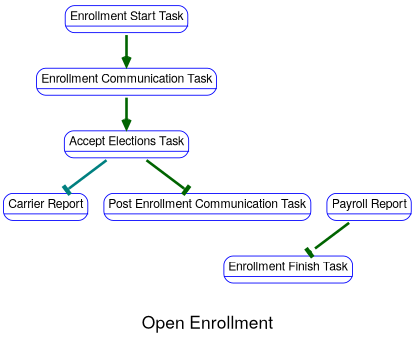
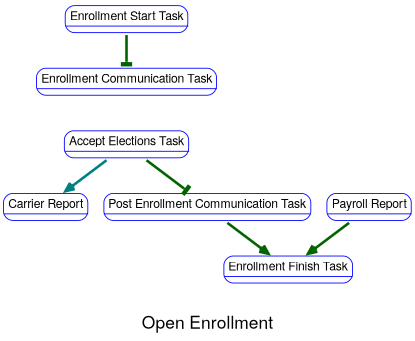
  digraph {
    fontname="Helvetica,Arial,sans-serif"
    fontsize=20
    label="Open Enrollment"
    rankdir=TB
    node [color=blue fixedsize=false fontname="Helvetica,Arial,sans-serif" margin=0 shape=none style=rounded]
    edge [arrowhead=tee color=darkgreen fontname="Helvetica,Arial,sans-serif" penwidth=3.0]
    n1 [height=.5 label=<           <table cellborder="0" style="rounded">              <tr><td>Enrollment Start Task</td></tr>              <hr/>              <tr><td></td></tr>           </table>        >]
    n2 [height=.5 label=<           <table cellborder="0" style="rounded">              <tr><td>Enrollment Communication Task</td></tr>              <hr/>              <tr><td></td></tr>           </table>        >]
    n3 [height=.5 label=<           <table cellborder="0" style="rounded">              <tr><td>Accept Elections Task</td></tr>              <hr/>              <tr><td></td></tr>           </table>        >]
    n4 [height=.5 label=<           <table cellborder="0" style="rounded">              <tr><td>Carrier Report</td></tr>              <hr/>              <tr><td></td></tr>           </table>        >]
    n5 [height=.5 label=<           <table cellborder="0" style="rounded">              <tr><td>Post Enrollment Communication Task</td></tr>              <hr/>              <tr><td></td></tr>           </table>        >]
    n6 [height=.5 label=<           <table cellborder="0" style="rounded">              <tr><td>Enrollment Finish Task</td></tr>              <hr/>              <tr><td></td></tr>           </table>        >]
    n7 [height=.5 label=<           <table cellborder="0" style="rounded">              <tr><td>Payroll Report</td></tr>              <hr/>              <tr><td></td></tr>           </table>        >]
-   n1 -> n2 [arrowhead=vee]
-   n2 -> n3 [arrowhead=vee]
-   n3 -> n4 [color=teal]
+   n1 -> n2
+   n3 -> n4 [arrowhead=vee color=teal]
    n3 -> n5
-   n7 -> n6
+   n5 -> n6 [arrowhead=vee]
+   n7 -> n6 [arrowhead=vee]
  }
